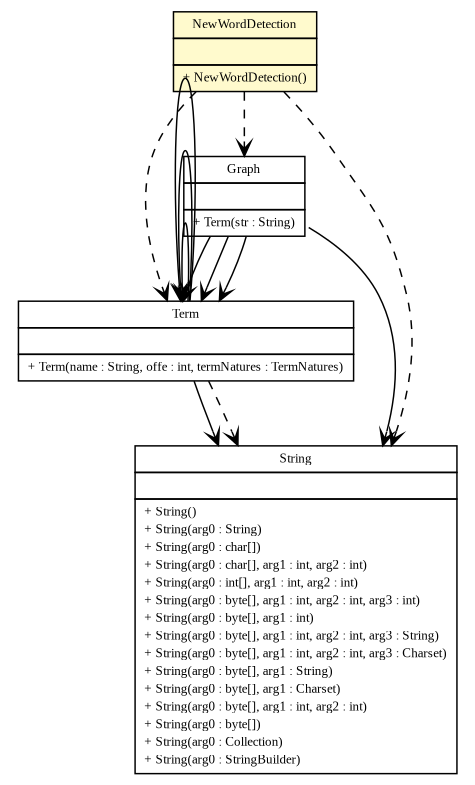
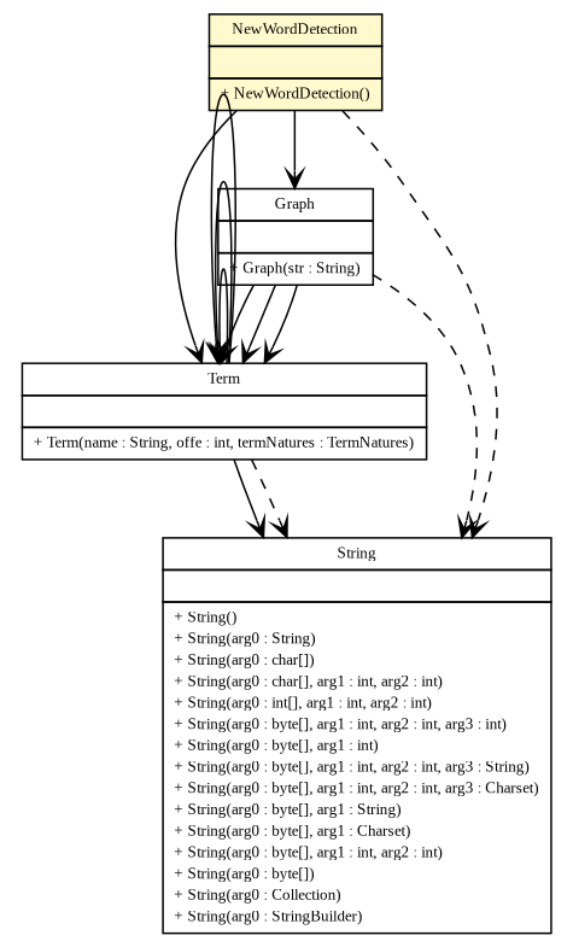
  digraph {
    fontname="Liberation Serif"
    node [fontcolor=black fontname="Liberation Serif" fontsize=9.0 shape=plaintext]
    edge [arrowhead=open color=black fontcolor=black fontname="Liberation Serif" fontsize=10.0 headport=p labelfontname=Helvetica labelfontsize=10 tailport=p]
    n1 [label=<<table border="0" cellborder="1" cellspacing="0" cellpadding="2" port="p" bgcolor="lemonChiffon" href="./NewWordDetection.html"> 		<tr><td><table border="0" cellspacing="0" cellpadding="1"> 			<tr><td> NewWordDetection </td></tr> 		</table></td></tr> 		<tr><td><table border="0" cellspacing="0" cellpadding="1"> 			<tr><td align="left">  </td></tr> 		</table></td></tr> 		<tr><td><table border="0" cellspacing="0" cellpadding="1"> 			<tr><td align="left"> + NewWordDetection() </td></tr> 		</table></td></tr> 		</table>>]
-   n2 [label=<<table border="0" cellborder="1" cellspacing="0" cellpadding="2" port="p" href="../domain/Graph.html"> 		<tr><td><table border="0" cellspacing="0" cellpadding="1"> 			<tr><td> Graph </td></tr> 		</table></td></tr> 		<tr><td><table border="0" cellspacing="0" cellpadding="1"> 			<tr><td align="left">  </td></tr> 		</table></td></tr> 		<tr><td><table border="0" cellspacing="0" cellpadding="1"> 			<tr><td align="left"> + Term(str : String) </td></tr> 		</table></td></tr> 		</table>>]
+   n2 [label=<<table border="0" cellborder="1" cellspacing="0" cellpadding="2" port="p" href="../domain/Graph.html"> 		<tr><td><table border="0" cellspacing="0" cellpadding="1"> 			<tr><td> Graph </td></tr> 		</table></td></tr> 		<tr><td><table border="0" cellspacing="0" cellpadding="1"> 			<tr><td align="left">  </td></tr> 		</table></td></tr> 		<tr><td><table border="0" cellspacing="0" cellpadding="1"> 			<tr><td align="left"> + Graph(str : String) </td></tr> 		</table></td></tr> 		</table>>]
    n3 [label=<<table border="0" cellborder="1" cellspacing="0" cellpadding="2" port="p" href="../domain/Term.html"> 		<tr><td><table border="0" cellspacing="0" cellpadding="1"> 			<tr><td> Term </td></tr> 		</table></td></tr> 		<tr><td><table border="0" cellspacing="0" cellpadding="1"> 			<tr><td align="left">  </td></tr> 		</table></td></tr> 		<tr><td><table border="0" cellspacing="0" cellpadding="1"> 			<tr><td align="left"> + Term(name : String, offe : int, termNatures : TermNatures) </td></tr> 		</table></td></tr> 		</table>>]
    n4 [label=<<table border="0" cellborder="1" cellspacing="0" cellpadding="2" port="p" href="http://java.sun.com/j2se/1.4.2/docs/api/java/lang/String.html"> 		<tr><td><table border="0" cellspacing="0" cellpadding="1"> 			<tr><td> String </td></tr> 		</table></td></tr> 		<tr><td><table border="0" cellspacing="0" cellpadding="1"> 			<tr><td align="left">  </td></tr> 		</table></td></tr> 		<tr><td><table border="0" cellspacing="0" cellpadding="1"> 			<tr><td align="left"> + String() </td></tr> 			<tr><td align="left"> + String(arg0 : String) </td></tr> 			<tr><td align="left"> + String(arg0 : char[]) </td></tr> 			<tr><td align="left"> + String(arg0 : char[], arg1 : int, arg2 : int) </td></tr> 			<tr><td align="left"> + String(arg0 : int[], arg1 : int, arg2 : int) </td></tr> 			<tr><td align="left"> + String(arg0 : byte[], arg1 : int, arg2 : int, arg3 : int) </td></tr> 			<tr><td align="left"> + String(arg0 : byte[], arg1 : int) </td></tr> 			<tr><td align="left"> + String(arg0 : byte[], arg1 : int, arg2 : int, arg3 : String) </td></tr> 			<tr><td align="left"> + String(arg0 : byte[], arg1 : int, arg2 : int, arg3 : Charset) </td></tr> 			<tr><td align="left"> + String(arg0 : byte[], arg1 : String) </td></tr> 			<tr><td align="left"> + String(arg0 : byte[], arg1 : Charset) </td></tr> 			<tr><td align="left"> + String(arg0 : byte[], arg1 : int, arg2 : int) </td></tr> 			<tr><td align="left"> + String(arg0 : byte[]) </td></tr> 			<tr><td align="left"> + String(arg0 : Collection) </td></tr> 			<tr><td align="left"> + String(arg0 : StringBuilder) </td></tr> 		</table></td></tr> 		</table>>]
-   n1 -> n2 [style=dashed]
-   n1 -> n3 [style=dashed]
+   n1 -> n2 [style=solid]
+   n1 -> n3 [style=solid]
    n1 -> n4 [style=dashed]
    n2 -> n3 [headlabel="*"]
    n2 -> n3
    n2 -> n3
-   n2 -> n4
+   n2 -> n4 [style=dashed]
    n3 -> n3
    n3 -> n3
    n3 -> n3
    n3 -> n4
    n3 -> n4 [style=dashed]
  }
